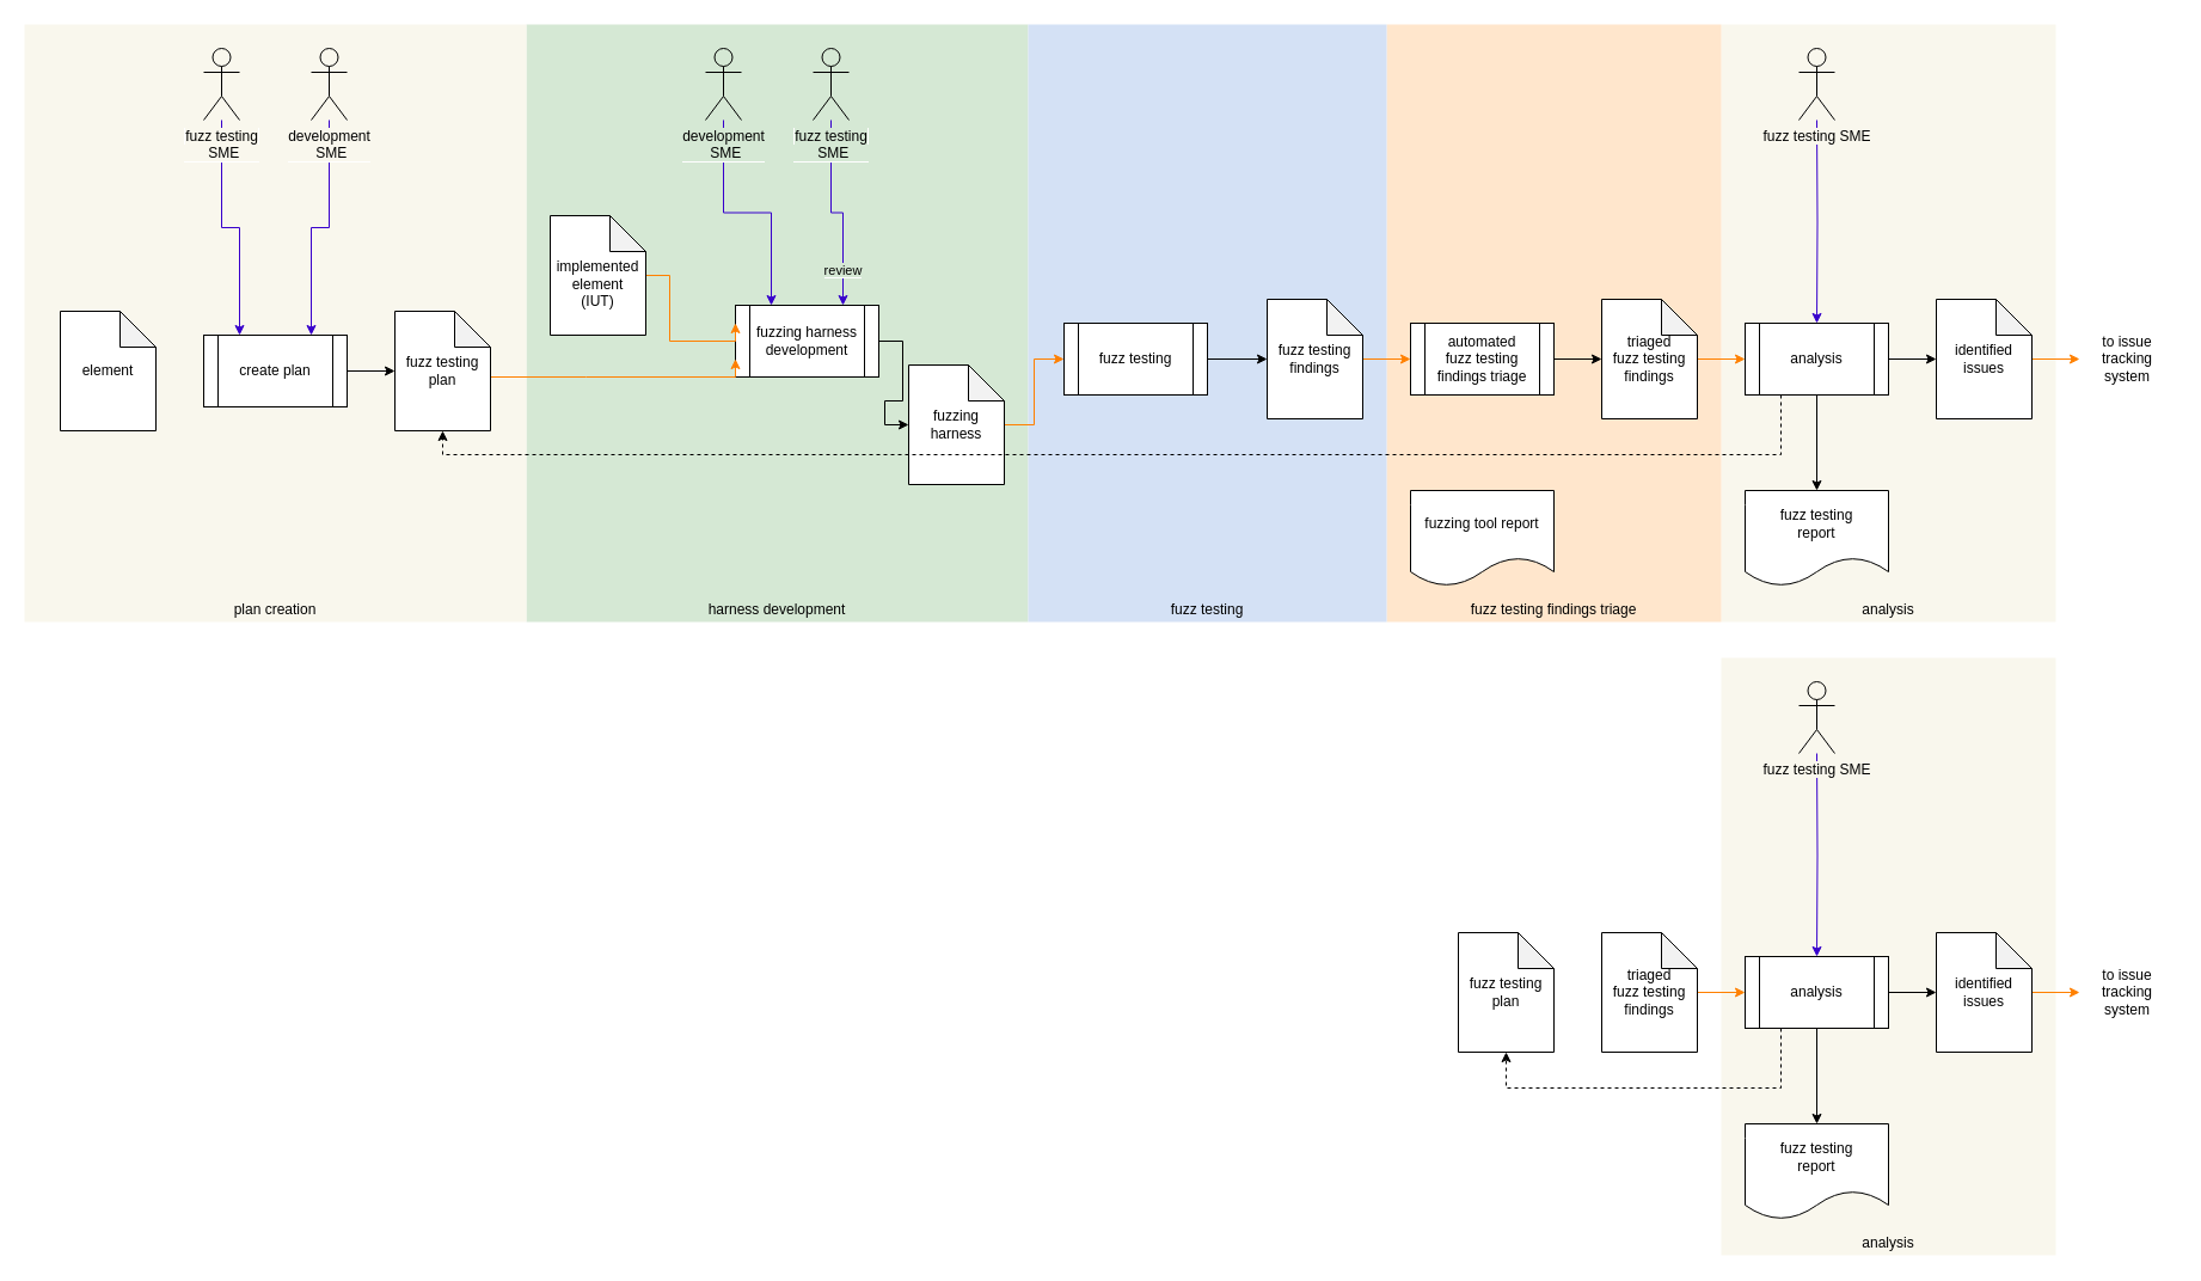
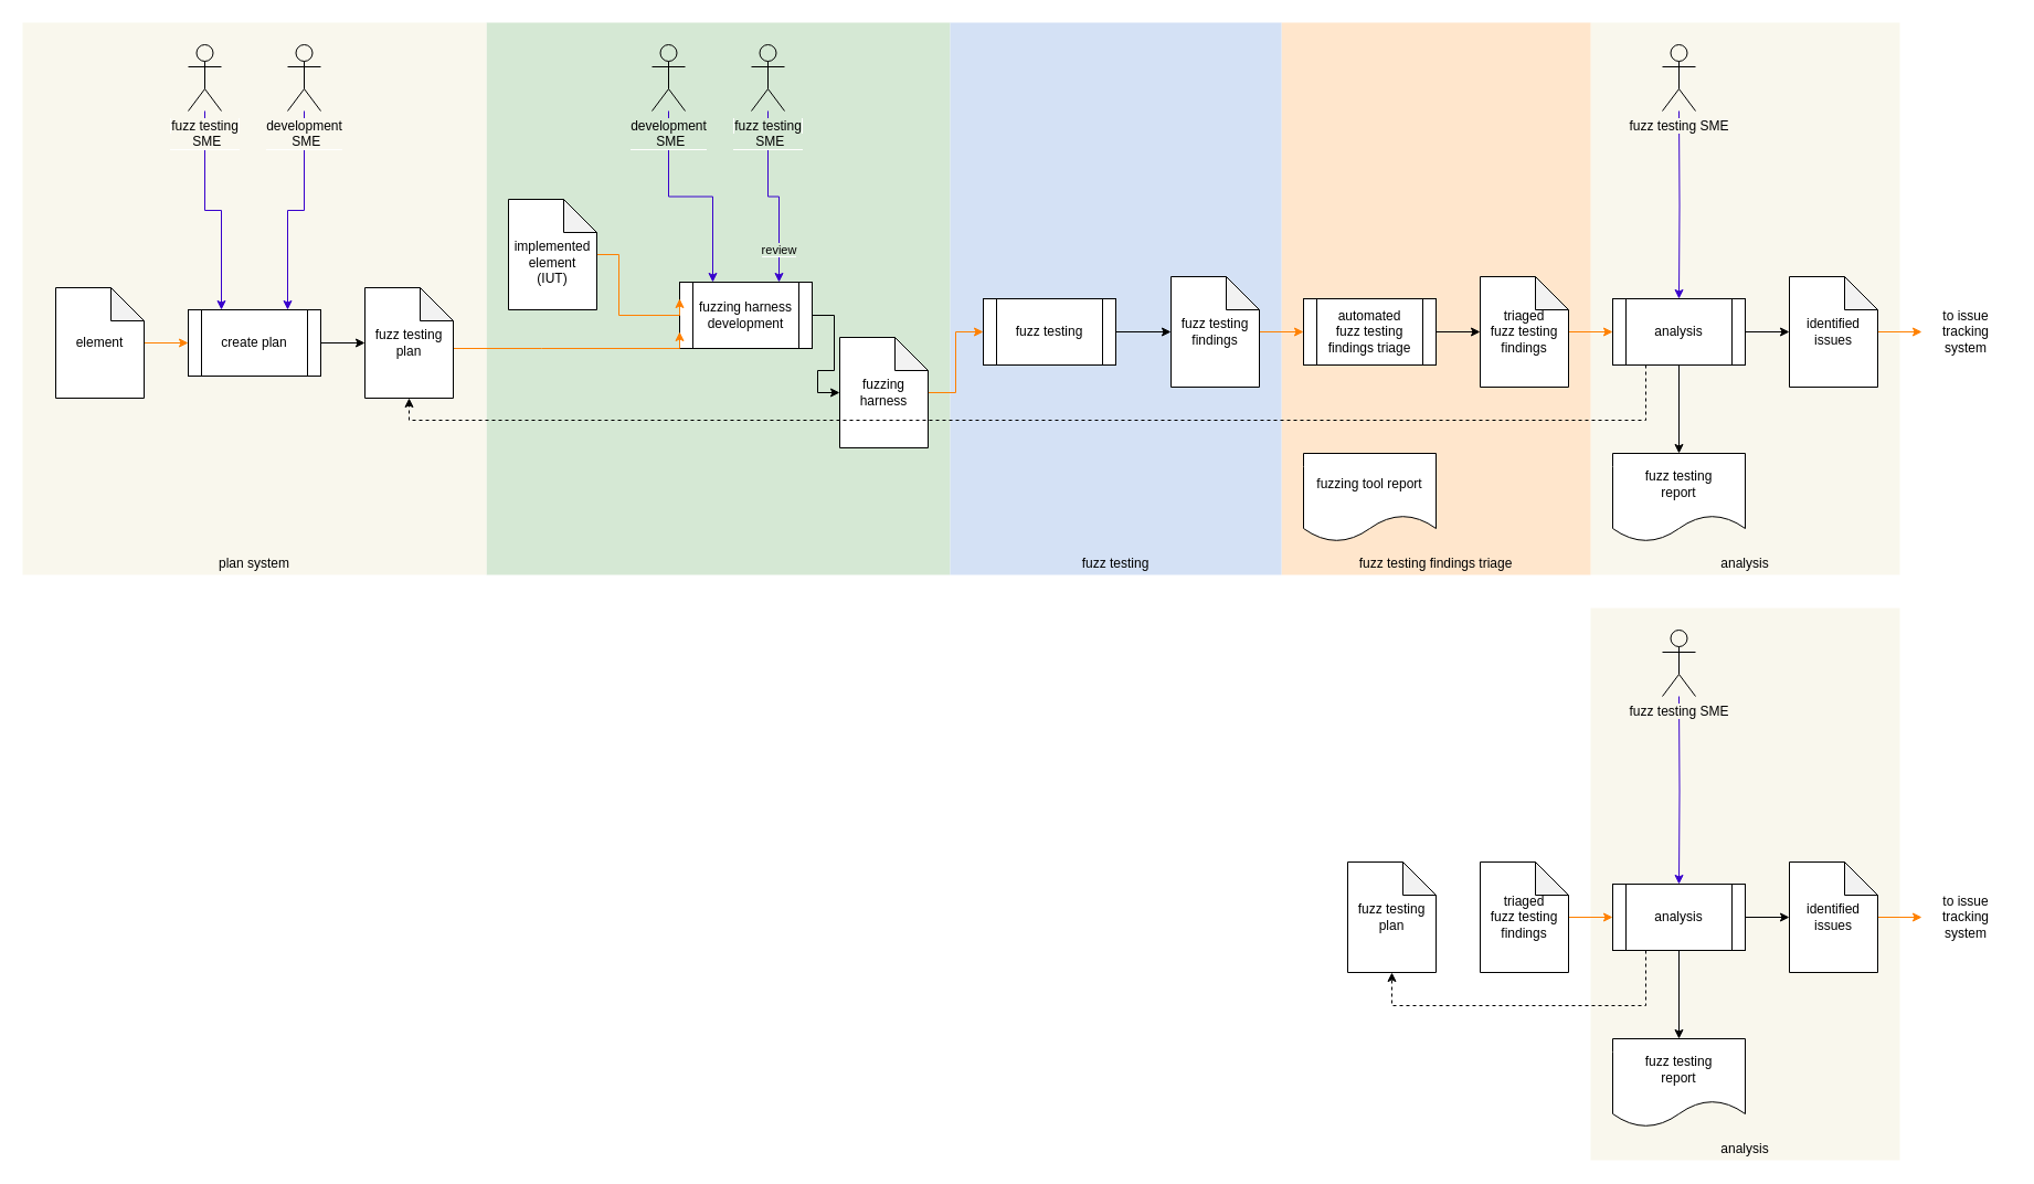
  <mxCell id="0" />
  <mxCell id="1" parent="0" />
  <mxCell id="2" value="" style="rounded=0;whiteSpace=wrap;html=1;strokeColor=none;fillColor=#F9F7ED;" parent="1" vertex="1"><mxGeometry x="1440" y="20" width="280" height="500" as="geometry" /></mxCell>
  <mxCell id="3" value="" style="rounded=0;whiteSpace=wrap;html=1;strokeColor=none;fillColor=#FFE6CC;" parent="1" vertex="1"><mxGeometry x="1160" y="20" width="280" height="500" as="geometry" /></mxCell>
  <mxCell id="4" value="" style="rounded=0;whiteSpace=wrap;html=1;strokeColor=none;fillColor=#D5E8D4;" parent="1" vertex="1"><mxGeometry x="440" y="20" width="420" height="500" as="geometry" /></mxCell>
  <mxCell id="5" value="" style="rounded=0;whiteSpace=wrap;html=1;strokeColor=none;fillColor=#F9F7ED;" parent="1" vertex="1"><mxGeometry x="20" y="20" width="420" height="500" as="geometry" /></mxCell>
  <mxCell id="6" value="" style="rounded=0;whiteSpace=wrap;html=1;strokeColor=none;fillColor=#D4E1F5;" parent="1" vertex="1"><mxGeometry x="860" y="20" width="300" height="500" as="geometry" /></mxCell>
  <mxCell id="7" value="fuzzing tool report" style="shape=document;whiteSpace=wrap;html=1;boundedLbl=1;" parent="1" vertex="1"><mxGeometry x="1180" y="410" width="120" height="80" as="geometry" /></mxCell>
  <mxCell id="8" style="edgeStyle=orthogonalEdgeStyle;rounded=0;orthogonalLoop=1;jettySize=auto;html=1;entryX=0;entryY=0.5;entryDx=0;entryDy=0;entryPerimeter=0;" parent="1" source="9" target="18" edge="1"><mxGeometry relative="1" as="geometry" /></mxCell>
  <mxCell id="9" value="fuzz testing" style="shape=process;whiteSpace=wrap;html=1;backgroundOutline=1;" parent="1" vertex="1"><mxGeometry x="890" y="270" width="120" height="60" as="geometry" /></mxCell>
  <mxCell id="10" value="&lt;span style=&quot;background-color: rgb(213 , 232 , 212)&quot;&gt;review&lt;/span&gt;" style="edgeStyle=orthogonalEdgeStyle;rounded=0;orthogonalLoop=1;jettySize=auto;html=1;entryX=0.75;entryY=0;entryDx=0;entryDy=0;fillColor=#6a00ff;strokeColor=#3700CC;" parent="1" source="11" target="31" edge="1"><mxGeometry x="0.647" relative="1" as="geometry"><mxPoint x="520" y="230" as="targetPoint" /><mxPoint as="offset" /></mxGeometry></mxCell>
  <mxCell id="11" value="&lt;span style=&quot;background-color: rgb(213 , 232 , 212)&quot;&gt;fuzz testing&lt;br&gt;&amp;nbsp; &amp;nbsp; &amp;nbsp; SME&amp;nbsp; &amp;nbsp; &amp;nbsp;&lt;/span&gt;" style="shape=umlActor;verticalLabelPosition=bottom;labelBackgroundColor=#ffffff;verticalAlign=top;html=1;outlineConnect=0;fillColor=#D5E8D4;" parent="1" vertex="1"><mxGeometry x="680" y="40" width="30" height="60" as="geometry" /></mxCell>
  <mxCell id="12" style="edgeStyle=orthogonalEdgeStyle;rounded=0;orthogonalLoop=1;jettySize=auto;html=1;entryX=0.75;entryY=0;entryDx=0;entryDy=0;fillColor=#6a00ff;strokeColor=#3700CC;" parent="1" source="14" target="35" edge="1"><mxGeometry relative="1" as="geometry" /></mxCell>
  <mxCell id="13" style="edgeStyle=orthogonalEdgeStyle;rounded=0;orthogonalLoop=1;jettySize=auto;html=1;entryX=0.25;entryY=0;entryDx=0;entryDy=0;fillColor=#6a00ff;strokeColor=#3700CC;" parent="1" source="47" target="31" edge="1"><mxGeometry relative="1" as="geometry" /></mxCell>
  <mxCell id="14" value="&lt;span style=&quot;background-color: rgb(249 , 247 , 237)&quot;&gt;development&lt;br&gt;&amp;nbsp; &amp;nbsp; &amp;nbsp; &amp;nbsp;SME&amp;nbsp; &amp;nbsp; &amp;nbsp;&amp;nbsp;&lt;/span&gt;" style="shape=umlActor;verticalLabelPosition=bottom;labelBackgroundColor=#ffffff;verticalAlign=top;html=1;outlineConnect=0;fillColor=none;" parent="1" vertex="1"><mxGeometry x="260" y="40" width="30" height="60" as="geometry" /></mxCell>
  <mxCell id="15" style="edgeStyle=orthogonalEdgeStyle;rounded=0;orthogonalLoop=1;jettySize=auto;html=1;entryX=0;entryY=0.5;entryDx=0;entryDy=0;strokeColor=#FF8000;" parent="1" source="16" target="9" edge="1"><mxGeometry relative="1" as="geometry" /></mxCell>
  <mxCell id="16" value="fuzzing harness" style="shape=note;whiteSpace=wrap;html=1;backgroundOutline=1;darkOpacity=0.05;" parent="1" vertex="1"><mxGeometry x="760" y="305" width="80" height="100" as="geometry" /></mxCell>
  <mxCell id="17" style="edgeStyle=orthogonalEdgeStyle;rounded=0;orthogonalLoop=1;jettySize=auto;html=1;entryX=0;entryY=0.5;entryDx=0;entryDy=0;strokeColor=#FF8000;" parent="1" source="18" target="20" edge="1"><mxGeometry relative="1" as="geometry" /></mxCell>
  <mxCell id="18" value="fuzz testing findings" style="shape=note;whiteSpace=wrap;html=1;backgroundOutline=1;darkOpacity=0.05;" parent="1" vertex="1"><mxGeometry x="1060" y="250" width="80" height="100" as="geometry" /></mxCell>
  <mxCell id="19" style="edgeStyle=orthogonalEdgeStyle;rounded=0;orthogonalLoop=1;jettySize=auto;html=1;entryX=0;entryY=0.5;entryDx=0;entryDy=0;entryPerimeter=0;" parent="1" source="20" target="22" edge="1"><mxGeometry relative="1" as="geometry" /></mxCell>
  <mxCell id="20" value="automated&lt;br&gt;fuzz testing findings triage" style="shape=process;whiteSpace=wrap;html=1;backgroundOutline=1;" parent="1" vertex="1"><mxGeometry x="1180" y="270" width="120" height="60" as="geometry" /></mxCell>
  <mxCell id="21" style="edgeStyle=orthogonalEdgeStyle;rounded=0;orthogonalLoop=1;jettySize=auto;html=1;entryX=0;entryY=0.5;entryDx=0;entryDy=0;strokeColor=#FF8000;" parent="1" source="22" target="26" edge="1"><mxGeometry relative="1" as="geometry"><mxPoint x="1460" y="300" as="targetPoint" /></mxGeometry></mxCell>
  <mxCell id="22" value="triaged&lt;br&gt;fuzz testing&lt;br&gt;findings" style="shape=note;whiteSpace=wrap;html=1;backgroundOutline=1;darkOpacity=0.05;" parent="1" vertex="1"><mxGeometry x="1340" y="250" width="80" height="100" as="geometry" /></mxCell>
  <mxCell id="23" style="edgeStyle=orthogonalEdgeStyle;rounded=0;orthogonalLoop=1;jettySize=auto;html=1;entryX=0;entryY=0.5;entryDx=0;entryDy=0;entryPerimeter=0;" parent="1" source="26" target="28" edge="1"><mxGeometry relative="1" as="geometry" /></mxCell>
  <mxCell id="24" style="edgeStyle=orthogonalEdgeStyle;rounded=0;orthogonalLoop=1;jettySize=auto;html=1;entryX=0.5;entryY=0;entryDx=0;entryDy=0;" parent="1" source="26" target="29" edge="1"><mxGeometry relative="1" as="geometry" /></mxCell>
  <mxCell id="25" style="edgeStyle=orthogonalEdgeStyle;rounded=0;orthogonalLoop=1;jettySize=auto;html=1;exitX=0.25;exitY=1;exitDx=0;exitDy=0;entryX=0.5;entryY=1;entryDx=0;entryDy=0;entryPerimeter=0;dashed=1;" parent="1" source="26" target="37" edge="1"><mxGeometry relative="1" as="geometry"><mxPoint x="500" y="360" as="targetPoint" /><Array as="points"><mxPoint x="1490" y="380" /><mxPoint x="370" y="380" /></Array></mxGeometry></mxCell>
  <mxCell id="26" value="analysis" style="shape=process;whiteSpace=wrap;html=1;backgroundOutline=1;" parent="1" vertex="1"><mxGeometry x="1460" y="270" width="120" height="60" as="geometry" /></mxCell>
  <mxCell id="27" style="edgeStyle=orthogonalEdgeStyle;rounded=0;orthogonalLoop=1;jettySize=auto;html=1;strokeColor=#FF8000;" parent="1" source="28" target="32" edge="1"><mxGeometry relative="1" as="geometry"><mxPoint x="1740" y="300" as="targetPoint" /></mxGeometry></mxCell>
  <mxCell id="28" value="identified issues" style="shape=note;whiteSpace=wrap;html=1;backgroundOutline=1;darkOpacity=0.05;" parent="1" vertex="1"><mxGeometry x="1620" y="250" width="80" height="100" as="geometry" /></mxCell>
  <mxCell id="29" value="fuzz testing &lt;br&gt;report" style="shape=document;whiteSpace=wrap;html=1;boundedLbl=1;" parent="1" vertex="1"><mxGeometry x="1460" y="410" width="120" height="80" as="geometry" /></mxCell>
  <mxCell id="30" style="edgeStyle=orthogonalEdgeStyle;rounded=0;orthogonalLoop=1;jettySize=auto;html=1;entryX=0;entryY=0.5;entryDx=0;entryDy=0;entryPerimeter=0;" parent="1" source="31" target="16" edge="1"><mxGeometry relative="1" as="geometry" /></mxCell>
  <mxCell id="31" value="fuzzing harness&lt;br&gt;development" style="shape=process;whiteSpace=wrap;html=1;backgroundOutline=1;" parent="1" vertex="1"><mxGeometry x="615" y="255" width="120" height="60" as="geometry" /></mxCell>
  <mxCell id="32" value="to issue tracking system" style="text;html=1;strokeColor=none;fillColor=none;align=center;verticalAlign=middle;whiteSpace=wrap;rounded=0;" parent="1" vertex="1"><mxGeometry x="1740" y="260" width="80" height="80" as="geometry" /></mxCell>
  <mxCell id="33" style="edgeStyle=orthogonalEdgeStyle;rounded=0;orthogonalLoop=1;jettySize=auto;html=1;entryX=0.5;entryY=0;entryDx=0;entryDy=0;fillColor=#6a00ff;strokeColor=#3700CC;" parent="1" target="26" edge="1"><mxGeometry relative="1" as="geometry"><mxPoint x="1520" y="100" as="sourcePoint" /></mxGeometry></mxCell>
  <mxCell id="34" style="edgeStyle=orthogonalEdgeStyle;rounded=0;orthogonalLoop=1;jettySize=auto;html=1;exitX=1;exitY=0.5;exitDx=0;exitDy=0;entryX=0;entryY=0.5;entryDx=0;entryDy=0;entryPerimeter=0;" parent="1" source="35" target="37" edge="1"><mxGeometry relative="1" as="geometry" /></mxCell>
  <mxCell id="35" value="create plan" style="shape=process;whiteSpace=wrap;html=1;backgroundOutline=1;" parent="1" vertex="1"><mxGeometry x="170" y="280" width="120" height="60" as="geometry" /></mxCell>
  <mxCell id="36" style="edgeStyle=orthogonalEdgeStyle;rounded=0;orthogonalLoop=1;jettySize=auto;html=1;entryX=0;entryY=0.75;entryDx=0;entryDy=0;strokeColor=#FF8000;" parent="1" source="37" target="31" edge="1"><mxGeometry relative="1" as="geometry"><Array as="points"><mxPoint x="490" y="315" /><mxPoint x="490" y="315" /></Array></mxGeometry></mxCell>
  <mxCell id="37" value="fuzz testing plan" style="shape=note;whiteSpace=wrap;html=1;backgroundOutline=1;darkOpacity=0.05;" parent="1" vertex="1"><mxGeometry x="330" y="260" width="80" height="100" as="geometry" /></mxCell>
  <mxCell id="38" style="edgeStyle=orthogonalEdgeStyle;rounded=0;orthogonalLoop=1;jettySize=auto;html=1;entryX=0.25;entryY=0;entryDx=0;entryDy=0;fillColor=#6a00ff;strokeColor=#3700CC;" parent="1" source="45" target="35" edge="1"><mxGeometry relative="1" as="geometry"><mxPoint x="200" y="100" as="sourcePoint" /></mxGeometry></mxCell>
- <mxCell id="39" value="harness development" style="text;html=1;strokeColor=none;fillColor=none;align=center;verticalAlign=middle;whiteSpace=wrap;rounded=0;" parent="1" vertex="1"><mxGeometry x="440" y="500" width="420" height="20" as="geometry" /></mxCell>
  <mxCell id="40" value="fuzz testing" style="text;html=1;strokeColor=none;fillColor=none;align=center;verticalAlign=middle;whiteSpace=wrap;rounded=0;" parent="1" vertex="1"><mxGeometry x="860" y="500" width="300" height="20" as="geometry" /></mxCell>
- <mxCell id="41" value="plan creation" style="text;html=1;strokeColor=none;fillColor=none;align=center;verticalAlign=middle;whiteSpace=wrap;rounded=0;" parent="1" vertex="1"><mxGeometry x="20" y="500" width="420" height="20" as="geometry" /></mxCell>
+ <mxCell id="41" value="plan system" style="text;html=1;strokeColor=none;fillColor=none;align=center;verticalAlign=middle;whiteSpace=wrap;rounded=0;" parent="1" vertex="1"><mxGeometry x="20" y="500" width="420" height="20" as="geometry" /></mxCell>
  <mxCell id="42" value="analysis" style="text;html=1;strokeColor=none;fillColor=none;align=center;verticalAlign=middle;whiteSpace=wrap;rounded=0;" parent="1" vertex="1"><mxGeometry x="1440" y="500" width="280" height="20" as="geometry" /></mxCell>
  <mxCell id="43" style="edgeStyle=orthogonalEdgeStyle;rounded=0;orthogonalLoop=1;jettySize=auto;html=1;entryX=0;entryY=0.25;entryDx=0;entryDy=0;strokeColor=#FF8000;" parent="1" source="44" target="31" edge="1"><mxGeometry relative="1" as="geometry"><Array as="points"><mxPoint x="560" y="230" /><mxPoint x="560" y="285" /></Array></mxGeometry></mxCell>
  <mxCell id="44" value="&lt;br&gt;implemented element&lt;br&gt;(IUT)" style="shape=note;whiteSpace=wrap;html=1;backgroundOutline=1;darkOpacity=0.05;" parent="1" vertex="1"><mxGeometry x="460" y="180" width="80" height="100" as="geometry" /></mxCell>
  <mxCell id="45" value="&lt;span style=&quot;background-color: rgb(249 , 247 , 237)&quot;&gt;fuzz testing&lt;br&gt;&amp;nbsp; &amp;nbsp; &amp;nbsp; SME&amp;nbsp; &amp;nbsp; &amp;nbsp;&lt;/span&gt;" style="shape=umlActor;verticalLabelPosition=bottom;labelBackgroundColor=#ffffff;verticalAlign=top;html=1;outlineConnect=0;fillColor=none;" parent="1" vertex="1"><mxGeometry x="170" y="40" width="30" height="60" as="geometry" /></mxCell>
  <mxCell id="46" value="&lt;span style=&quot;background-color: rgb(249 , 247 , 237)&quot;&gt;fuzz testing SME&lt;/span&gt;" style="shape=umlActor;verticalLabelPosition=bottom;labelBackgroundColor=#ffffff;verticalAlign=top;html=1;outlineConnect=0;fillColor=none;" parent="1" vertex="1"><mxGeometry x="1505" y="40" width="30" height="60" as="geometry" /></mxCell>
  <mxCell id="47" value="&lt;span style=&quot;background-color: rgb(213 , 232 , 212)&quot;&gt;development&lt;br&gt;&amp;nbsp; &amp;nbsp; &amp;nbsp; &amp;nbsp;SME&amp;nbsp; &amp;nbsp; &amp;nbsp;&amp;nbsp;&lt;/span&gt;" style="shape=umlActor;verticalLabelPosition=bottom;labelBackgroundColor=#ffffff;verticalAlign=top;html=1;outlineConnect=0;fillColor=none;" parent="1" vertex="1"><mxGeometry x="590" y="40" width="30" height="60" as="geometry" /></mxCell>
  <mxCell id="48" value="" style="rounded=0;whiteSpace=wrap;html=1;strokeColor=none;fillColor=#F9F7ED;" parent="1" vertex="1"><mxGeometry x="1440" y="550" width="280" height="500" as="geometry" /></mxCell>
  <mxCell id="49" style="edgeStyle=orthogonalEdgeStyle;rounded=0;orthogonalLoop=1;jettySize=auto;html=1;entryX=0;entryY=0.5;entryDx=0;entryDy=0;strokeColor=#FF8000;exitX=1;exitY=0.5;exitDx=0;exitDy=0;exitPerimeter=0;" parent="1" source="62" target="52" edge="1"><mxGeometry relative="1" as="geometry"><mxPoint x="1460" y="830" as="targetPoint" /><mxPoint x="1420" y="830" as="sourcePoint" /></mxGeometry></mxCell>
  <mxCell id="50" style="edgeStyle=orthogonalEdgeStyle;rounded=0;orthogonalLoop=1;jettySize=auto;html=1;entryX=0;entryY=0.5;entryDx=0;entryDy=0;entryPerimeter=0;" parent="1" source="52" target="54" edge="1"><mxGeometry relative="1" as="geometry" /></mxCell>
  <mxCell id="51" style="edgeStyle=orthogonalEdgeStyle;rounded=0;orthogonalLoop=1;jettySize=auto;html=1;entryX=0.5;entryY=0;entryDx=0;entryDy=0;" parent="1" source="52" target="55" edge="1"><mxGeometry relative="1" as="geometry" /></mxCell>
  <mxCell id="52" value="analysis" style="shape=process;whiteSpace=wrap;html=1;backgroundOutline=1;" parent="1" vertex="1"><mxGeometry x="1460" y="800" width="120" height="60" as="geometry" /></mxCell>
  <mxCell id="53" style="edgeStyle=orthogonalEdgeStyle;rounded=0;orthogonalLoop=1;jettySize=auto;html=1;strokeColor=#FF8000;" parent="1" source="54" target="56" edge="1"><mxGeometry relative="1" as="geometry"><mxPoint x="1740" y="830" as="targetPoint" /></mxGeometry></mxCell>
  <mxCell id="54" value="identified issues" style="shape=note;whiteSpace=wrap;html=1;backgroundOutline=1;darkOpacity=0.05;" parent="1" vertex="1"><mxGeometry x="1620" y="780" width="80" height="100" as="geometry" /></mxCell>
  <mxCell id="55" value="fuzz testing &lt;br&gt;report" style="shape=document;whiteSpace=wrap;html=1;boundedLbl=1;" parent="1" vertex="1"><mxGeometry x="1460" y="940" width="120" height="80" as="geometry" /></mxCell>
  <mxCell id="56" value="to issue tracking system" style="text;html=1;strokeColor=none;fillColor=none;align=center;verticalAlign=middle;whiteSpace=wrap;rounded=0;" parent="1" vertex="1"><mxGeometry x="1740" y="790" width="80" height="80" as="geometry" /></mxCell>
  <mxCell id="57" style="edgeStyle=orthogonalEdgeStyle;rounded=0;orthogonalLoop=1;jettySize=auto;html=1;entryX=0.5;entryY=0;entryDx=0;entryDy=0;fillColor=#6a00ff;strokeColor=#3700CC;" parent="1" target="52" edge="1"><mxGeometry relative="1" as="geometry"><mxPoint x="1520" y="630" as="sourcePoint" /></mxGeometry></mxCell>
  <mxCell id="58" value="analysis" style="text;html=1;strokeColor=none;fillColor=none;align=center;verticalAlign=middle;whiteSpace=wrap;rounded=0;" parent="1" vertex="1"><mxGeometry x="1440" y="1030" width="280" height="20" as="geometry" /></mxCell>
  <mxCell id="59" value="&lt;span style=&quot;background-color: rgb(249 , 247 , 237)&quot;&gt;fuzz testing SME&lt;/span&gt;" style="shape=umlActor;verticalLabelPosition=bottom;labelBackgroundColor=#ffffff;verticalAlign=top;html=1;outlineConnect=0;fillColor=none;" parent="1" vertex="1"><mxGeometry x="1505" y="570" width="30" height="60" as="geometry" /></mxCell>
  <mxCell id="60" value="fuzz testing plan" style="shape=note;whiteSpace=wrap;html=1;backgroundOutline=1;darkOpacity=0.05;" parent="1" vertex="1"><mxGeometry x="1220" y="780" width="80" height="100" as="geometry" /></mxCell>
  <mxCell id="61" style="edgeStyle=orthogonalEdgeStyle;rounded=0;orthogonalLoop=1;jettySize=auto;html=1;exitX=0.25;exitY=1;exitDx=0;exitDy=0;entryX=0.5;entryY=1;entryDx=0;entryDy=0;entryPerimeter=0;dashed=1;" parent="1" source="52" target="60" edge="1"><mxGeometry relative="1" as="geometry"><mxPoint x="500" y="890" as="targetPoint" /><Array as="points"><mxPoint x="1490" y="910" /><mxPoint x="1260" y="910" /></Array></mxGeometry></mxCell>
  <mxCell id="62" value="triaged&lt;br&gt;fuzz testing&lt;br&gt;findings" style="shape=note;whiteSpace=wrap;html=1;backgroundOutline=1;darkOpacity=0.05;" parent="1" vertex="1"><mxGeometry x="1340" y="780" width="80" height="100" as="geometry" /></mxCell>
  <mxCell id="63" value="fuzz testing findings triage" style="text;html=1;strokeColor=none;fillColor=none;align=center;verticalAlign=middle;whiteSpace=wrap;rounded=0;" parent="1" vertex="1"><mxGeometry x="1160" y="500" width="280" height="20" as="geometry" /></mxCell>
+ <mxCell id="64" style="edgeStyle=orthogonalEdgeStyle;rounded=0;orthogonalLoop=1;jettySize=auto;html=1;entryX=0;entryY=0.5;entryDx=0;entryDy=0;strokeColor=#FF8000;" edge="1" parent="1" source="65" target="35"><mxGeometry relative="1" as="geometry" /></mxCell>
  <mxCell id="65" value="element" style="shape=note;whiteSpace=wrap;html=1;backgroundOutline=1;darkOpacity=0.05;" vertex="1" parent="1"><mxGeometry x="50" y="260" width="80" height="100" as="geometry" /></mxCell>
